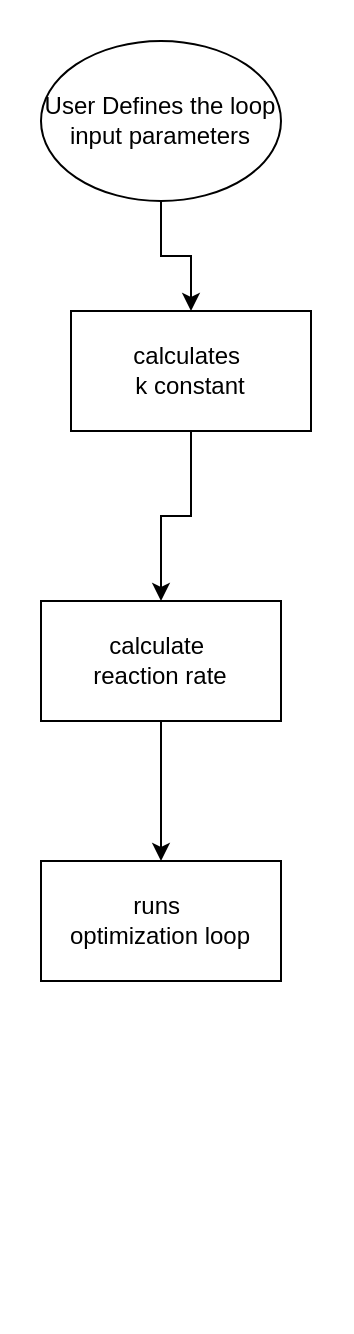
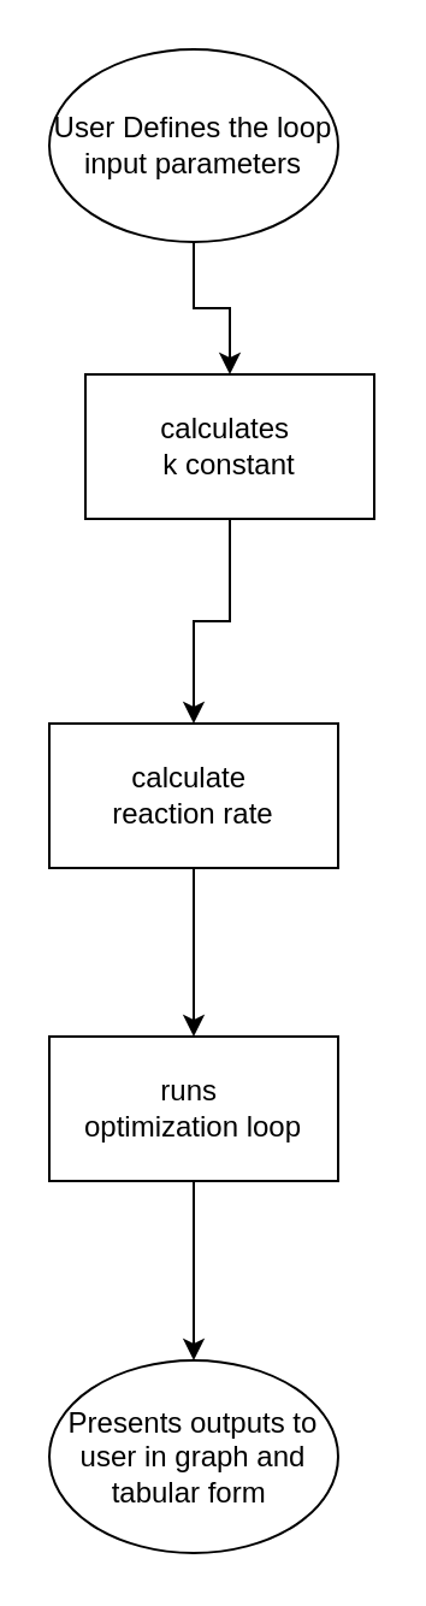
  <mxCell id="0" />
  <mxCell id="1" parent="0" />
  <mxCell id="2" value="" style="edgeStyle=orthogonalEdgeStyle;rounded=0;orthogonalLoop=1;jettySize=auto;html=1;" edge="1" parent="1" source="3" target="5"><mxGeometry relative="1" as="geometry" /></mxCell>
  <mxCell id="3" value="User Defines the loop input parameters" style="ellipse;whiteSpace=wrap;html=1;" vertex="1" parent="1"><mxGeometry x="20" y="20" width="120" height="80" as="geometry" /></mxCell>
  <mxCell id="4" value="" style="edgeStyle=orthogonalEdgeStyle;rounded=0;orthogonalLoop=1;jettySize=auto;html=1;" edge="1" parent="1" source="5" target="7"><mxGeometry relative="1" as="geometry" /></mxCell>
  <mxCell id="5" value="calculates&amp;nbsp;&lt;div&gt;k constant&lt;/div&gt;" style="whiteSpace=wrap;html=1;" vertex="1" parent="1"><mxGeometry x="35" y="155" width="120" height="60" as="geometry" /></mxCell>
  <mxCell id="6" value="" style="edgeStyle=orthogonalEdgeStyle;rounded=0;orthogonalLoop=1;jettySize=auto;html=1;" edge="1" parent="1" source="7" target="9"><mxGeometry relative="1" as="geometry" /></mxCell>
  <mxCell id="7" value="calculate&amp;nbsp;&lt;div&gt;reaction rate&lt;/div&gt;" style="whiteSpace=wrap;html=1;" vertex="1" parent="1"><mxGeometry x="20" y="300" width="120" height="60" as="geometry" /></mxCell>
+ <mxCell id="8" style="edgeStyle=orthogonalEdgeStyle;rounded=0;orthogonalLoop=1;jettySize=auto;html=1;entryX=0.5;entryY=0;entryDx=0;entryDy=0;" edge="1" parent="1" source="9" target="10"><mxGeometry relative="1" as="geometry" /></mxCell>
  <mxCell id="9" value="runs&amp;nbsp;&lt;div&gt;optimization loop&lt;/div&gt;" style="whiteSpace=wrap;html=1;" vertex="1" parent="1"><mxGeometry x="20" y="430" width="120" height="60" as="geometry" /></mxCell>
+ <mxCell id="10" value="Presents outputs to user in graph and tabular form&amp;nbsp;" style="ellipse;whiteSpace=wrap;html=1;" vertex="1" parent="1"><mxGeometry x="20" y="564.5" width="120" height="80" as="geometry" /></mxCell>
